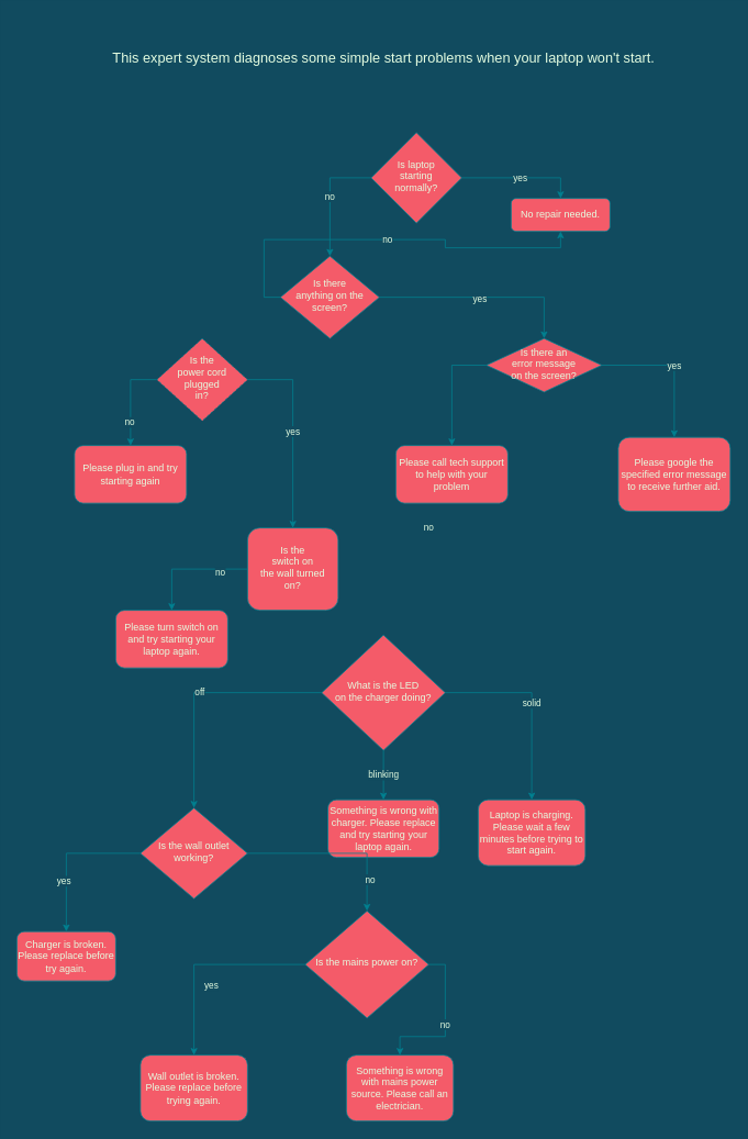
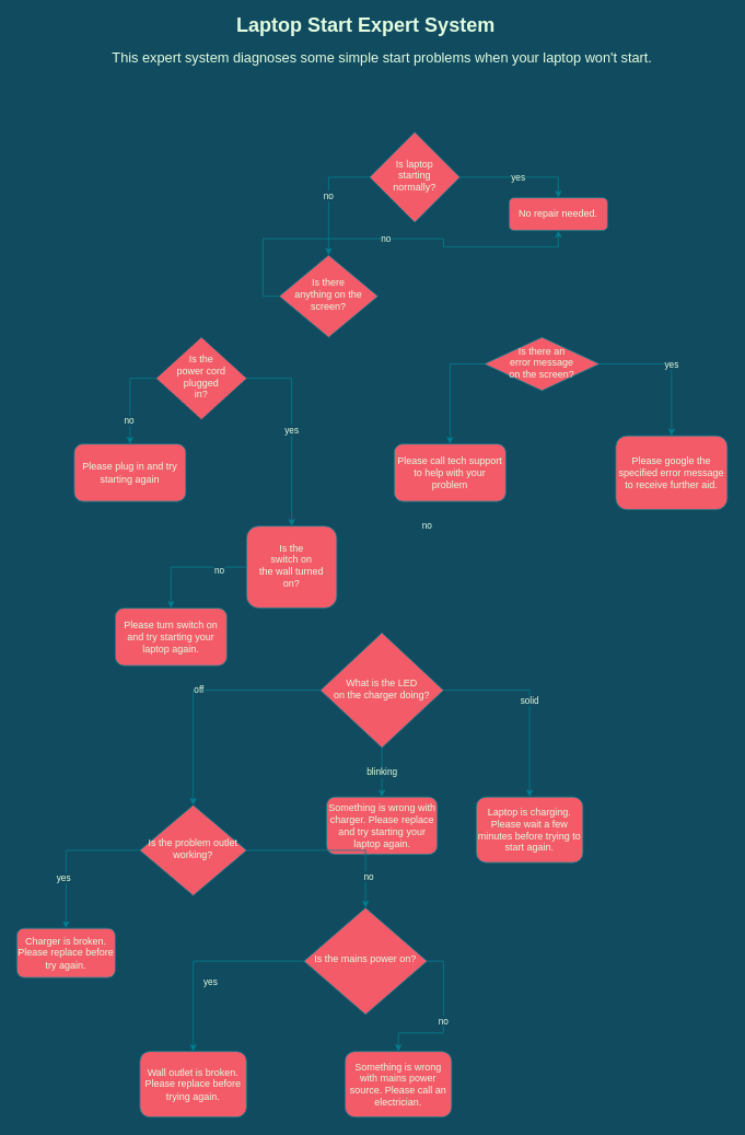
  <mxCell id="0" />
  <mxCell id="1" parent="0" />
- <mxCell id="2" style="edgeStyle=orthogonalEdgeStyle;rounded=0;orthogonalLoop=1;jettySize=auto;html=1;exitX=1;exitY=0.5;exitDx=0;exitDy=0;entryX=0.5;entryY=0;entryDx=0;entryDy=0;labelBackgroundColor=#114B5F;strokeColor=#028090;fontColor=#E4FDE1;" parent="1" source="5" target="17" edge="1"><mxGeometry relative="1" as="geometry" /></mxCell>
- <mxCell id="3" value="yes" style="edgeLabel;html=1;align=center;verticalAlign=middle;resizable=0;points=[];labelBackgroundColor=#114B5F;fontColor=#E4FDE1;" parent="2" vertex="1" connectable="0"><mxGeometry x="-0.032" y="-1" relative="1" as="geometry"><mxPoint as="offset" /></mxGeometry></mxCell>
  <mxCell id="4" value="no" style="edgeStyle=orthogonalEdgeStyle;rounded=0;orthogonalLoop=1;jettySize=auto;html=1;exitX=0;exitY=0.5;exitDx=0;exitDy=0;labelBackgroundColor=#114B5F;strokeColor=#028090;fontColor=#E4FDE1;" parent="1" source="5" target="14" edge="1"><mxGeometry relative="1" as="geometry" /></mxCell>
  <mxCell id="5" value="&lt;div&gt;Is there &lt;br&gt;&lt;/div&gt;&lt;div&gt;anything on the screen?&lt;/div&gt;" style="rhombus;whiteSpace=wrap;html=1;shadow=0;fontFamily=Helvetica;fontSize=12;align=center;strokeWidth=1;spacing=6;spacingTop=-4;fillColor=#F45B69;strokeColor=#028090;fontColor=#E4FDE1;" parent="1" vertex="1"><mxGeometry x="340" y="310" width="120" height="100" as="geometry" /></mxCell>
  <mxCell id="6" style="edgeStyle=orthogonalEdgeStyle;rounded=0;orthogonalLoop=1;jettySize=auto;html=1;exitX=0;exitY=0.5;exitDx=0;exitDy=0;labelBackgroundColor=#114B5F;strokeColor=#028090;fontColor=#E4FDE1;" parent="1" source="9" target="20" edge="1"><mxGeometry relative="1" as="geometry" /></mxCell>
  <mxCell id="7" value="no" style="edgeLabel;html=1;align=center;verticalAlign=middle;resizable=0;points=[];labelBackgroundColor=#114B5F;fontColor=#E4FDE1;" parent="6" vertex="1" connectable="0"><mxGeometry x="0.482" y="-2" relative="1" as="geometry"><mxPoint as="offset" /></mxGeometry></mxCell>
  <mxCell id="8" value="yes" style="edgeStyle=orthogonalEdgeStyle;rounded=0;orthogonalLoop=1;jettySize=auto;html=1;exitX=1;exitY=0.5;exitDx=0;exitDy=0;entryX=0.5;entryY=0;entryDx=0;entryDy=0;labelBackgroundColor=#114B5F;strokeColor=#028090;fontColor=#E4FDE1;" parent="1" source="9" target="23" edge="1"><mxGeometry relative="1" as="geometry" /></mxCell>
  <mxCell id="9" value="&lt;div&gt;Is the &lt;br&gt;&lt;/div&gt;&lt;div&gt;power cord plugged &lt;br&gt;&lt;/div&gt;&lt;div&gt;in?&lt;/div&gt;" style="rhombus;whiteSpace=wrap;html=1;shadow=0;fontFamily=Helvetica;fontSize=12;align=center;strokeWidth=1;spacing=6;spacingTop=-4;fillColor=#F45B69;strokeColor=#028090;fontColor=#E4FDE1;dashed=1;" parent="1" vertex="1"><mxGeometry x="190" y="410" width="110" height="100" as="geometry" /></mxCell>
  <mxCell id="10" value="no" style="edgeStyle=orthogonalEdgeStyle;rounded=0;orthogonalLoop=1;jettySize=auto;html=1;exitX=0;exitY=0.5;exitDx=0;exitDy=0;labelBackgroundColor=#114B5F;strokeColor=#028090;fontColor=#E4FDE1;" parent="1" source="13" target="5" edge="1"><mxGeometry relative="1" as="geometry" /></mxCell>
  <mxCell id="11" style="edgeStyle=orthogonalEdgeStyle;rounded=0;orthogonalLoop=1;jettySize=auto;html=1;exitX=1;exitY=0.5;exitDx=0;exitDy=0;entryX=0.5;entryY=0;entryDx=0;entryDy=0;labelBackgroundColor=#114B5F;strokeColor=#028090;fontColor=#E4FDE1;" parent="1" source="13" target="14" edge="1"><mxGeometry relative="1" as="geometry" /></mxCell>
  <mxCell id="12" value="yes" style="edgeLabel;html=1;align=center;verticalAlign=middle;resizable=0;points=[];labelBackgroundColor=#114B5F;fontColor=#E4FDE1;" parent="11" vertex="1" connectable="0"><mxGeometry x="-0.035" y="1" relative="1" as="geometry"><mxPoint as="offset" /></mxGeometry></mxCell>
  <mxCell id="13" value="&lt;div&gt;Is laptop &lt;br&gt;&lt;/div&gt;&lt;div&gt;starting &lt;br&gt;&lt;/div&gt;&lt;div&gt;normally? &lt;/div&gt;" style="rhombus;whiteSpace=wrap;html=1;shadow=0;fontFamily=Helvetica;fontSize=12;align=center;strokeWidth=1;spacing=6;spacingTop=-4;fillColor=#F45B69;strokeColor=#028090;fontColor=#E4FDE1;" parent="1" vertex="1"><mxGeometry x="450" y="160" width="110" height="110" as="geometry" /></mxCell>
  <mxCell id="14" value="No repair needed." style="rounded=1;whiteSpace=wrap;html=1;fontSize=12;glass=0;strokeWidth=1;shadow=0;fillColor=#F45B69;strokeColor=#028090;fontColor=#E4FDE1;" parent="1" vertex="1"><mxGeometry x="620" y="240" width="120" height="40" as="geometry" /></mxCell>
  <mxCell id="15" value="yes" style="edgeStyle=orthogonalEdgeStyle;rounded=0;orthogonalLoop=1;jettySize=auto;html=1;exitX=1;exitY=0.5;exitDx=0;exitDy=0;labelBackgroundColor=#114B5F;strokeColor=#028090;fontColor=#E4FDE1;" parent="1" source="17" target="18" edge="1"><mxGeometry relative="1" as="geometry" /></mxCell>
  <mxCell id="16" value="no" style="edgeStyle=orthogonalEdgeStyle;rounded=0;orthogonalLoop=1;jettySize=auto;html=1;exitX=0;exitY=0.5;exitDx=0;exitDy=0;labelBackgroundColor=#114B5F;strokeColor=#028090;fontColor=#E4FDE1;" parent="1" source="17" target="19" edge="1"><mxGeometry x="1" y="-104" relative="1" as="geometry"><mxPoint x="76" y="99" as="offset" /></mxGeometry></mxCell>
  <mxCell id="17" value="&lt;div&gt;Is there an &lt;br&gt;&lt;/div&gt;&lt;div&gt;error message &lt;br&gt;&lt;/div&gt;&lt;div&gt;on the screen?&lt;/div&gt;" style="rhombus;whiteSpace=wrap;html=1;shadow=0;fontFamily=Helvetica;fontSize=12;align=center;strokeWidth=1;spacing=6;spacingTop=-4;fillColor=#F45B69;strokeColor=#028090;fontColor=#E4FDE1;" parent="1" vertex="1"><mxGeometry x="590" y="410" width="140" height="65" as="geometry" /></mxCell>
  <mxCell id="18" value="Please google the specified error message to receive further aid. " style="rounded=1;whiteSpace=wrap;html=1;fontSize=12;glass=0;strokeWidth=1;shadow=0;fillColor=#F45B69;strokeColor=#028090;fontColor=#E4FDE1;" parent="1" vertex="1"><mxGeometry x="750" y="530" width="136" height="90" as="geometry" /></mxCell>
  <mxCell id="19" value="Please call tech support to help with your problem" style="rounded=1;whiteSpace=wrap;html=1;fontSize=12;glass=0;strokeWidth=1;shadow=0;fillColor=#F45B69;strokeColor=#028090;fontColor=#E4FDE1;" parent="1" vertex="1"><mxGeometry x="480" y="540" width="136" height="70" as="geometry" /></mxCell>
  <mxCell id="20" value="Please plug in and try starting again" style="rounded=1;whiteSpace=wrap;html=1;fontSize=12;glass=0;strokeWidth=1;shadow=0;fillColor=#F45B69;strokeColor=#028090;fontColor=#E4FDE1;" parent="1" vertex="1"><mxGeometry x="90" y="540" width="136" height="70" as="geometry" /></mxCell>
  <mxCell id="21" style="edgeStyle=orthogonalEdgeStyle;rounded=0;orthogonalLoop=1;jettySize=auto;html=1;exitX=0;exitY=0.5;exitDx=0;exitDy=0;entryX=0.5;entryY=0;entryDx=0;entryDy=0;labelBackgroundColor=#114B5F;strokeColor=#028090;fontColor=#E4FDE1;" parent="1" source="23" target="24" edge="1"><mxGeometry relative="1" as="geometry" /></mxCell>
  <mxCell id="22" value="no" style="edgeLabel;html=1;align=center;verticalAlign=middle;resizable=0;points=[];labelBackgroundColor=#114B5F;fontColor=#E4FDE1;" parent="21" vertex="1" connectable="0"><mxGeometry x="-0.521" y="3" relative="1" as="geometry"><mxPoint as="offset" /></mxGeometry></mxCell>
  <mxCell id="23" value="&lt;div&gt;Is the &lt;br&gt;&lt;/div&gt;&lt;div&gt;switch on &lt;br&gt;&lt;/div&gt;&lt;div&gt;the wall turned on?&lt;/div&gt;" style="whiteSpace=wrap;html=1;shadow=0;fontFamily=Helvetica;fontSize=12;align=center;strokeWidth=1;spacing=6;spacingTop=-4;fillColor=#F45B69;strokeColor=#028090;fontColor=#E4FDE1;rounded=1;" parent="1" vertex="1"><mxGeometry x="300" y="640" width="110" height="100" as="geometry" /></mxCell>
  <mxCell id="24" value="Please turn switch on and try starting your laptop again." style="rounded=1;whiteSpace=wrap;html=1;fontSize=12;glass=0;strokeWidth=1;shadow=0;fillColor=#F45B69;strokeColor=#028090;fontColor=#E4FDE1;" parent="1" vertex="1"><mxGeometry x="140" y="740" width="136" height="70" as="geometry" /></mxCell>
  <mxCell id="25" value="off" style="edgeStyle=orthogonalEdgeStyle;rounded=0;orthogonalLoop=1;jettySize=auto;html=1;exitX=0;exitY=0.5;exitDx=0;exitDy=0;entryX=0.5;entryY=0;entryDx=0;entryDy=0;labelBackgroundColor=#114B5F;strokeColor=#028090;fontColor=#E4FDE1;" parent="1" source="28" target="35" edge="1"><mxGeometry relative="1" as="geometry"><mxPoint x="272" y="980" as="targetPoint" /></mxGeometry></mxCell>
  <mxCell id="26" value="blinking" style="edgeStyle=orthogonalEdgeStyle;rounded=0;orthogonalLoop=1;jettySize=auto;html=1;exitX=0.5;exitY=1;exitDx=0;exitDy=0;entryX=0.5;entryY=0;entryDx=0;entryDy=0;labelBackgroundColor=#114B5F;strokeColor=#028090;fontColor=#E4FDE1;" parent="1" source="28" target="29" edge="1"><mxGeometry relative="1" as="geometry" /></mxCell>
  <mxCell id="27" value="solid" style="edgeStyle=orthogonalEdgeStyle;rounded=0;orthogonalLoop=1;jettySize=auto;html=1;exitX=1;exitY=0.5;exitDx=0;exitDy=0;entryX=0.5;entryY=0;entryDx=0;entryDy=0;labelBackgroundColor=#114B5F;strokeColor=#028090;fontColor=#E4FDE1;" parent="1" source="28" target="30" edge="1"><mxGeometry relative="1" as="geometry" /></mxCell>
  <mxCell id="28" value="&lt;div&gt;What is the LED &lt;br&gt;&lt;/div&gt;&lt;div&gt;on the charger doing?&lt;/div&gt;" style="rhombus;whiteSpace=wrap;html=1;shadow=0;fontFamily=Helvetica;fontSize=12;align=center;strokeWidth=1;spacing=6;spacingTop=-4;fillColor=#F45B69;strokeColor=#028090;fontColor=#E4FDE1;" parent="1" vertex="1"><mxGeometry x="390" y="770" width="150" height="140" as="geometry" /></mxCell>
  <mxCell id="29" value="Something is wrong with charger. Please replace and try starting your laptop again." style="rounded=1;whiteSpace=wrap;html=1;fillColor=#F45B69;strokeColor=#028090;fontColor=#E4FDE1;" parent="1" vertex="1"><mxGeometry x="397.5" y="970" width="135" height="70" as="geometry" /></mxCell>
  <mxCell id="30" value="Laptop is charging. Please wait a few minutes before trying to start again. " style="rounded=1;whiteSpace=wrap;html=1;fillColor=#F45B69;strokeColor=#028090;fontColor=#E4FDE1;" parent="1" vertex="1"><mxGeometry x="580" y="970" width="130" height="80" as="geometry" /></mxCell>
  <mxCell id="31" style="edgeStyle=orthogonalEdgeStyle;rounded=0;orthogonalLoop=1;jettySize=auto;html=1;exitX=0;exitY=0.5;exitDx=0;exitDy=0;labelBackgroundColor=#114B5F;strokeColor=#028090;fontColor=#E4FDE1;" parent="1" source="35" target="36" edge="1"><mxGeometry relative="1" as="geometry" /></mxCell>
  <mxCell id="32" value="yes" style="edgeLabel;html=1;align=center;verticalAlign=middle;resizable=0;points=[];labelBackgroundColor=#114B5F;fontColor=#E4FDE1;" parent="31" vertex="1" connectable="0"><mxGeometry x="-0.027" y="33" relative="1" as="geometry"><mxPoint x="-37" y="33" as="offset" /></mxGeometry></mxCell>
  <mxCell id="33" style="edgeStyle=orthogonalEdgeStyle;rounded=0;orthogonalLoop=1;jettySize=auto;html=1;exitX=1;exitY=0.5;exitDx=0;exitDy=0;entryX=0.5;entryY=0;entryDx=0;entryDy=0;labelBackgroundColor=#114B5F;strokeColor=#028090;fontColor=#E4FDE1;" parent="1" source="35" target="40" edge="1"><mxGeometry relative="1" as="geometry" /></mxCell>
  <mxCell id="34" value="no" style="edgeLabel;html=1;align=center;verticalAlign=middle;resizable=0;points=[];labelBackgroundColor=#114B5F;fontColor=#E4FDE1;" parent="33" vertex="1" connectable="0"><mxGeometry x="0.633" y="3" relative="1" as="geometry"><mxPoint as="offset" /></mxGeometry></mxCell>
- <mxCell id="35" value="Is the wall outlet working? " style="rhombus;whiteSpace=wrap;html=1;shadow=0;fontFamily=Helvetica;fontSize=12;align=center;strokeWidth=1;spacing=6;spacingTop=-4;fillColor=#F45B69;strokeColor=#028090;fontColor=#E4FDE1;" parent="1" vertex="1"><mxGeometry x="170" y="980" width="130" height="110" as="geometry" /></mxCell>
+ <mxCell id="35" value="Is the problem outlet working? " style="rhombus;whiteSpace=wrap;html=1;shadow=0;fontFamily=Helvetica;fontSize=12;align=center;strokeWidth=1;spacing=6;spacingTop=-4;fillColor=#F45B69;strokeColor=#028090;fontColor=#E4FDE1;" parent="1" vertex="1"><mxGeometry x="170" y="980" width="130" height="110" as="geometry" /></mxCell>
  <mxCell id="36" value="Charger is broken. Please replace before try again." style="rounded=1;whiteSpace=wrap;html=1;fillColor=#F45B69;strokeColor=#028090;fontColor=#E4FDE1;" parent="1" vertex="1"><mxGeometry x="20" y="1130" width="120" height="60" as="geometry" /></mxCell>
  <mxCell id="37" style="edgeStyle=orthogonalEdgeStyle;rounded=0;orthogonalLoop=1;jettySize=auto;html=1;exitX=0;exitY=0.5;exitDx=0;exitDy=0;labelBackgroundColor=#114B5F;strokeColor=#028090;fontColor=#E4FDE1;" parent="1" source="40" target="41" edge="1"><mxGeometry relative="1" as="geometry" /></mxCell>
  <mxCell id="38" value="yes" style="edgeLabel;html=1;align=center;verticalAlign=middle;resizable=0;points=[];labelBackgroundColor=#114B5F;fontColor=#E4FDE1;" parent="37" vertex="1" connectable="0"><mxGeometry x="-0.062" y="25" relative="1" as="geometry"><mxPoint as="offset" /></mxGeometry></mxCell>
  <mxCell id="39" value="no" style="edgeStyle=orthogonalEdgeStyle;rounded=0;orthogonalLoop=1;jettySize=auto;html=1;exitX=1;exitY=0.5;exitDx=0;exitDy=0;entryX=0.5;entryY=0;entryDx=0;entryDy=0;labelBackgroundColor=#114B5F;strokeColor=#028090;fontColor=#E4FDE1;" parent="1" source="40" target="42" edge="1"><mxGeometry relative="1" as="geometry" /></mxCell>
  <mxCell id="40" value="Is the mains power on?" style="rhombus;whiteSpace=wrap;html=1;shadow=0;fontFamily=Helvetica;fontSize=12;align=center;strokeWidth=1;spacing=6;spacingTop=-4;fillColor=#F45B69;strokeColor=#028090;fontColor=#E4FDE1;" parent="1" vertex="1"><mxGeometry x="370" y="1105" width="150" height="130" as="geometry" /></mxCell>
  <mxCell id="41" value="Wall outlet is broken. Please replace before trying again. " style="rounded=1;whiteSpace=wrap;html=1;fillColor=#F45B69;strokeColor=#028090;fontColor=#E4FDE1;" parent="1" vertex="1"><mxGeometry x="170" y="1280" width="130" height="80" as="geometry" /></mxCell>
  <mxCell id="42" value="Something is wrong with mains power source. Please call an electrician. " style="rounded=1;whiteSpace=wrap;html=1;fillColor=#F45B69;strokeColor=#028090;fontColor=#E4FDE1;" parent="1" vertex="1"><mxGeometry x="420" y="1280" width="130" height="80" as="geometry" /></mxCell>
+ <mxCell id="43" value="&lt;font style=&quot;font-size: 24px&quot;&gt;&lt;b&gt;Laptop Start Expert System&lt;br&gt;&lt;/b&gt;&lt;/font&gt;" style="text;html=1;resizable=0;autosize=1;align=center;verticalAlign=middle;points=[];fillColor=none;strokeColor=none;rounded=0;sketch=0;fontColor=#E4FDE1;" vertex="1" parent="1"><mxGeometry x="280" y="20" width="330" height="20" as="geometry" /></mxCell>
  <mxCell id="44" value="&lt;font style=&quot;font-size: 17px&quot;&gt;This expert system diagnoses some simple start problems when your laptop won't start. &lt;/font&gt;" style="text;html=1;resizable=0;autosize=1;align=center;verticalAlign=middle;points=[];fillColor=none;strokeColor=none;rounded=0;sketch=0;fontColor=#E4FDE1;" vertex="1" parent="1"><mxGeometry x="130" y="60" width="670" height="20" as="geometry" /></mxCell>
